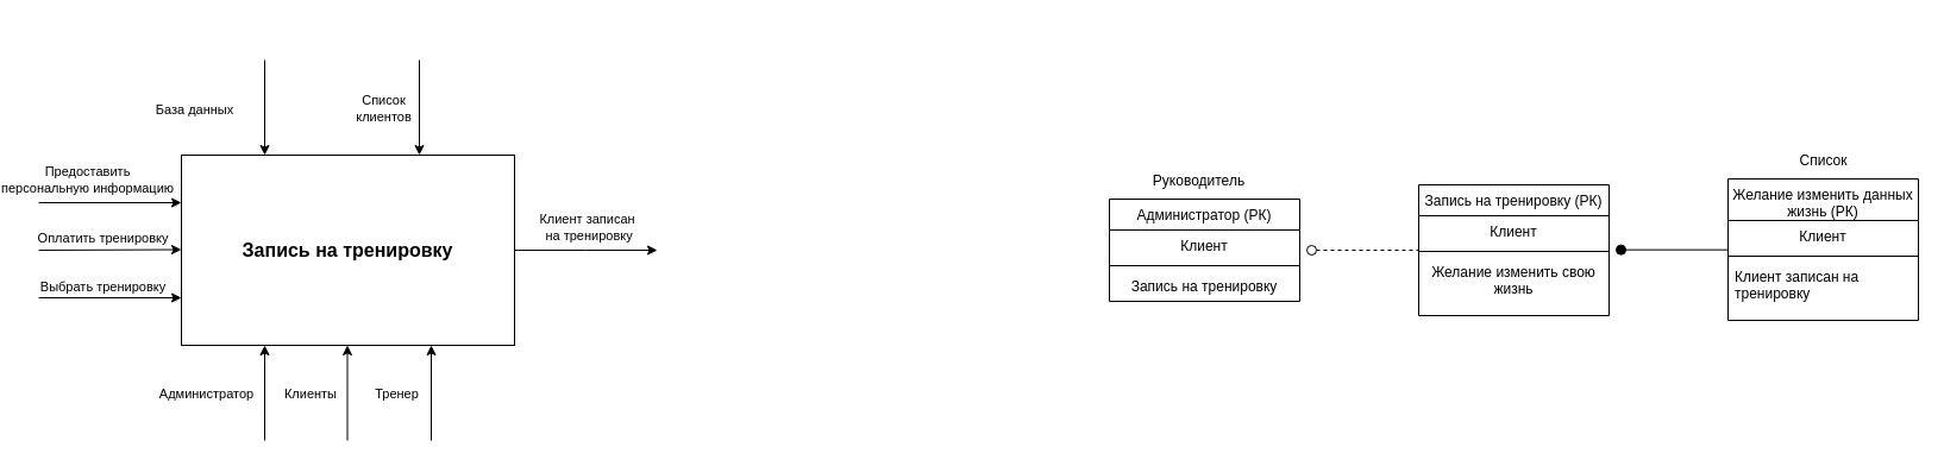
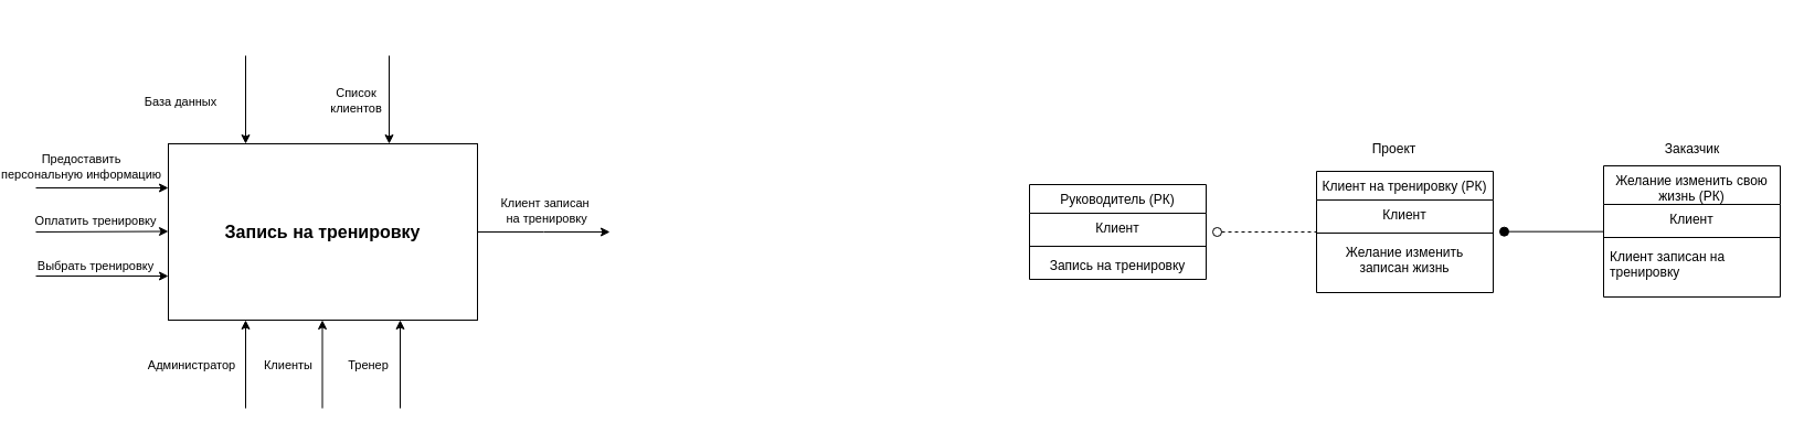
  <mxCell id="0" />
  <mxCell id="1" parent="0" />
  <mxCell id="2" style="edgeStyle=orthogonalEdgeStyle;rounded=0;orthogonalLoop=1;jettySize=auto;html=1;" edge="1" parent="1" source="4"><mxGeometry relative="1" as="geometry"><mxPoint x="540" y="210" as="targetPoint" /></mxGeometry></mxCell>
  <mxCell id="3" value="Клиент записан&lt;br&gt;&amp;nbsp;на тренировку" style="edgeLabel;html=1;align=center;verticalAlign=middle;resizable=0;points=[];" vertex="1" connectable="0" parent="2"><mxGeometry x="0.044" y="1" relative="1" as="geometry"><mxPoint x="-2" y="-19" as="offset" /></mxGeometry></mxCell>
  <mxCell id="4" value="&lt;span style=&quot;font-size: 16px;&quot;&gt;&lt;b&gt;Запись на тренировку&lt;/b&gt;&lt;/span&gt;" style="rounded=0;whiteSpace=wrap;html=1;" vertex="1" parent="1"><mxGeometry x="140" y="130" width="280" height="160" as="geometry" /></mxCell>
  <mxCell id="5" value="" style="endArrow=classic;html=1;rounded=0;entryX=0;entryY=0.25;entryDx=0;entryDy=0;" edge="1" parent="1" target="4"><mxGeometry width="50" height="50" relative="1" as="geometry"><mxPoint x="20" y="170" as="sourcePoint" /><mxPoint x="290" y="270" as="targetPoint" /></mxGeometry></mxCell>
  <mxCell id="6" value="Предоставить &lt;br&gt;персональную информацию" style="edgeLabel;html=1;align=center;verticalAlign=middle;resizable=0;points=[];" vertex="1" connectable="0" parent="5"><mxGeometry x="-0.093" y="2" relative="1" as="geometry"><mxPoint x="-14" y="-18" as="offset" /></mxGeometry></mxCell>
  <mxCell id="7" value="" style="endArrow=classic;html=1;rounded=0;entryX=0;entryY=0.25;entryDx=0;entryDy=0;" edge="1" parent="1"><mxGeometry width="50" height="50" relative="1" as="geometry"><mxPoint x="20" y="210" as="sourcePoint" /><mxPoint x="140" y="209.5" as="targetPoint" /></mxGeometry></mxCell>
  <mxCell id="8" value="Оплатить тренировку" style="edgeLabel;html=1;align=center;verticalAlign=middle;resizable=0;points=[];" vertex="1" connectable="0" parent="7"><mxGeometry x="-0.093" y="3" relative="1" as="geometry"><mxPoint y="-7" as="offset" /></mxGeometry></mxCell>
  <mxCell id="9" value="" style="endArrow=classic;html=1;rounded=0;entryX=0;entryY=0.25;entryDx=0;entryDy=0;" edge="1" parent="1"><mxGeometry width="50" height="50" relative="1" as="geometry"><mxPoint x="20" y="250" as="sourcePoint" /><mxPoint x="140" y="250" as="targetPoint" /></mxGeometry></mxCell>
  <mxCell id="10" value="Выбрать тренировку" style="edgeLabel;html=1;align=center;verticalAlign=middle;resizable=0;points=[];" vertex="1" connectable="0" parent="9"><mxGeometry x="-0.11" y="2" relative="1" as="geometry"><mxPoint y="-8" as="offset" /></mxGeometry></mxCell>
  <mxCell id="11" value="" style="endArrow=classic;html=1;rounded=0;entryX=0.25;entryY=0;entryDx=0;entryDy=0;" edge="1" parent="1" target="4"><mxGeometry width="50" height="50" relative="1" as="geometry"><mxPoint x="210" y="50" as="sourcePoint" /><mxPoint x="181.72" y="130" as="targetPoint" /></mxGeometry></mxCell>
  <mxCell id="12" value="База данных" style="edgeLabel;html=1;align=center;verticalAlign=middle;resizable=0;points=[];rotation=0;" vertex="1" connectable="0" parent="11"><mxGeometry x="-0.035" y="1" relative="1" as="geometry"><mxPoint x="-61" y="2" as="offset" /></mxGeometry></mxCell>
  <mxCell id="13" value="" style="endArrow=classic;html=1;rounded=0;entryX=0.25;entryY=0;entryDx=0;entryDy=0;" edge="1" parent="1"><mxGeometry width="50" height="50" relative="1" as="geometry"><mxPoint x="340" y="50" as="sourcePoint" /><mxPoint x="340" y="130" as="targetPoint" /></mxGeometry></mxCell>
  <mxCell id="14" value="Список &lt;br&gt;клиентов" style="edgeLabel;html=1;align=center;verticalAlign=middle;resizable=0;points=[];rotation=0;" vertex="1" connectable="0" parent="1"><mxGeometry x="310" y="20" as="geometry"><mxPoint x="-1.0" y="70" as="offset" /></mxGeometry></mxCell>
  <mxCell id="15" value="" style="endArrow=classic;html=1;rounded=0;entryX=0.75;entryY=1;entryDx=0;entryDy=0;" edge="1" parent="1" target="4"><mxGeometry width="50" height="50" relative="1" as="geometry"><mxPoint x="350" y="370" as="sourcePoint" /><mxPoint x="220" y="480" as="targetPoint" /></mxGeometry></mxCell>
  <mxCell id="16" value="Тренер" style="edgeLabel;html=1;align=center;verticalAlign=middle;resizable=0;points=[];rotation=0;" vertex="1" connectable="0" parent="15"><mxGeometry x="-0.035" y="1" relative="1" as="geometry"><mxPoint x="-29" y="-1" as="offset" /></mxGeometry></mxCell>
  <mxCell id="17" value="" style="endArrow=classic;html=1;rounded=0;entryX=0.25;entryY=1;entryDx=0;entryDy=0;" edge="1" parent="1"><mxGeometry width="50" height="50" relative="1" as="geometry"><mxPoint x="279.5" y="370" as="sourcePoint" /><mxPoint x="279.5" y="290" as="targetPoint" /></mxGeometry></mxCell>
  <mxCell id="18" value="Клиенты&amp;nbsp;" style="edgeLabel;html=1;align=center;verticalAlign=middle;resizable=0;points=[];rotation=0;" vertex="1" connectable="0" parent="17"><mxGeometry x="-0.035" y="1" relative="1" as="geometry"><mxPoint x="-29" y="-1" as="offset" /></mxGeometry></mxCell>
  <mxCell id="19" value="" style="endArrow=classic;html=1;rounded=0;entryX=0.25;entryY=1;entryDx=0;entryDy=0;" edge="1" parent="1"><mxGeometry width="50" height="50" relative="1" as="geometry"><mxPoint x="210" y="370" as="sourcePoint" /><mxPoint x="210" y="290" as="targetPoint" /></mxGeometry></mxCell>
  <mxCell id="20" value="Администратор" style="edgeLabel;html=1;align=center;verticalAlign=middle;resizable=0;points=[];rotation=0;" vertex="1" connectable="0" parent="19"><mxGeometry x="-0.035" y="1" relative="1" as="geometry"><mxPoint x="-49" y="-1" as="offset" /></mxGeometry></mxCell>
- <mxCell id="21" value="&lt;span style=&quot;font-weight: normal;&quot;&gt;Администратор (РК)&lt;/span&gt;" style="swimlane;fontStyle=1;align=center;verticalAlign=top;childLayout=stackLayout;horizontal=1;startSize=26;horizontalStack=0;resizeParent=1;resizeParentMax=0;resizeLast=0;collapsible=1;marginBottom=0;whiteSpace=wrap;html=1;" vertex="1" parent="1"><mxGeometry x="920" y="167" width="160" height="86" as="geometry" /></mxCell>
+ <mxCell id="21" value="&lt;span style=&quot;font-weight: normal;&quot;&gt;Руководитель (РК)&lt;/span&gt;" style="swimlane;fontStyle=1;align=center;verticalAlign=top;childLayout=stackLayout;horizontal=1;startSize=26;horizontalStack=0;resizeParent=1;resizeParentMax=0;resizeLast=0;collapsible=1;marginBottom=0;whiteSpace=wrap;html=1;" vertex="1" parent="1"><mxGeometry x="920" y="167" width="160" height="86" as="geometry" /></mxCell>
  <mxCell id="22" value="Клиент" style="text;strokeColor=none;fillColor=none;align=center;verticalAlign=top;spacingLeft=4;spacingRight=4;overflow=hidden;rotatable=0;points=[[0,0.5],[1,0.5]];portConstraint=eastwest;whiteSpace=wrap;html=1;" vertex="1" parent="21"><mxGeometry y="26" width="160" height="26" as="geometry" /></mxCell>
  <mxCell id="23" value="" style="line;strokeWidth=1;fillColor=none;align=left;verticalAlign=middle;spacingTop=-1;spacingLeft=3;spacingRight=3;rotatable=0;labelPosition=right;points=[];portConstraint=eastwest;strokeColor=inherit;" vertex="1" parent="21"><mxGeometry y="52" width="160" height="8" as="geometry" /></mxCell>
  <mxCell id="24" value="Запись на тренировку" style="text;strokeColor=none;fillColor=none;align=center;verticalAlign=top;spacingLeft=4;spacingRight=4;overflow=hidden;rotatable=0;points=[[0,0.5],[1,0.5]];portConstraint=eastwest;whiteSpace=wrap;html=1;" vertex="1" parent="21"><mxGeometry y="60" width="160" height="26" as="geometry" /></mxCell>
  <mxCell id="25" value="" style="html=1;verticalAlign=bottom;startArrow=oval;startFill=0;endArrow=none;startSize=8;curved=0;rounded=0;endFill=0;dashed=1;" edge="1" parent="1"><mxGeometry width="60" relative="1" as="geometry"><mxPoint x="1090" y="210" as="sourcePoint" /><mxPoint x="1180" y="210" as="targetPoint" /></mxGeometry></mxCell>
- <mxCell id="26" value="&lt;span style=&quot;font-weight: normal;&quot;&gt;Запись на тренировку (РК)&lt;/span&gt;" style="swimlane;fontStyle=1;align=center;verticalAlign=top;childLayout=stackLayout;horizontal=1;startSize=26;horizontalStack=0;resizeParent=1;resizeParentMax=0;resizeLast=0;collapsible=1;marginBottom=0;whiteSpace=wrap;html=1;" vertex="1" parent="1"><mxGeometry x="1180" y="155" width="160" height="110" as="geometry" /></mxCell>
+ <mxCell id="26" value="&lt;span style=&quot;font-weight: normal;&quot;&gt;Клиент на тренировку (РК)&lt;/span&gt;" style="swimlane;fontStyle=1;align=center;verticalAlign=top;childLayout=stackLayout;horizontal=1;startSize=26;horizontalStack=0;resizeParent=1;resizeParentMax=0;resizeLast=0;collapsible=1;marginBottom=0;whiteSpace=wrap;html=1;" vertex="1" parent="1"><mxGeometry x="1180" y="155" width="160" height="110" as="geometry" /></mxCell>
  <mxCell id="27" value="Клиент" style="text;strokeColor=none;fillColor=none;align=center;verticalAlign=top;spacingLeft=4;spacingRight=4;overflow=hidden;rotatable=0;points=[[0,0.5],[1,0.5]];portConstraint=eastwest;whiteSpace=wrap;html=1;" vertex="1" parent="26"><mxGeometry y="26" width="160" height="26" as="geometry" /></mxCell>
  <mxCell id="28" value="" style="line;strokeWidth=1;fillColor=none;align=left;verticalAlign=middle;spacingTop=-1;spacingLeft=3;spacingRight=3;rotatable=0;labelPosition=right;points=[];portConstraint=eastwest;strokeColor=inherit;" vertex="1" parent="26"><mxGeometry y="52" width="160" height="8" as="geometry" /></mxCell>
- <mxCell id="29" value="Желание изменить свою жизнь" style="text;strokeColor=none;fillColor=none;align=center;verticalAlign=top;spacingLeft=4;spacingRight=4;overflow=hidden;rotatable=0;points=[[0,0.5],[1,0.5]];portConstraint=eastwest;whiteSpace=wrap;html=1;" vertex="1" parent="26"><mxGeometry y="60" width="160" height="50" as="geometry" /></mxCell>
+ <mxCell id="29" value="Желание изменить записан жизнь" style="text;strokeColor=none;fillColor=none;align=center;verticalAlign=top;spacingLeft=4;spacingRight=4;overflow=hidden;rotatable=0;points=[[0,0.5],[1,0.5]];portConstraint=eastwest;whiteSpace=wrap;html=1;" vertex="1" parent="26"><mxGeometry y="60" width="160" height="50" as="geometry" /></mxCell>
  <mxCell id="30" value="" style="html=1;verticalAlign=bottom;startArrow=oval;startFill=1;endArrow=none;startSize=8;curved=0;rounded=0;endFill=0;" edge="1" parent="1"><mxGeometry width="60" relative="1" as="geometry"><mxPoint x="1350" y="209.67" as="sourcePoint" /><mxPoint x="1440" y="209.67" as="targetPoint" /></mxGeometry></mxCell>
- <mxCell id="31" value="&lt;span style=&quot;font-weight: 400;&quot;&gt;Желание изменить данных&lt;br&gt;жизнь (РК)&lt;br&gt;&lt;/span&gt;" style="swimlane;fontStyle=1;align=center;verticalAlign=top;childLayout=stackLayout;horizontal=1;startSize=35;horizontalStack=0;resizeParent=1;resizeParentMax=0;resizeLast=0;collapsible=1;marginBottom=0;whiteSpace=wrap;html=1;" vertex="1" parent="1"><mxGeometry x="1440" y="150" width="160" height="119" as="geometry" /></mxCell>
+ <mxCell id="31" value="&lt;span style=&quot;font-weight: 400;&quot;&gt;Желание изменить свою&lt;br&gt;жизнь (РК)&lt;br&gt;&lt;/span&gt;" style="swimlane;fontStyle=1;align=center;verticalAlign=top;childLayout=stackLayout;horizontal=1;startSize=35;horizontalStack=0;resizeParent=1;resizeParentMax=0;resizeLast=0;collapsible=1;marginBottom=0;whiteSpace=wrap;html=1;" vertex="1" parent="1"><mxGeometry x="1440" y="150" width="160" height="119" as="geometry" /></mxCell>
  <mxCell id="32" value="Клиент" style="text;strokeColor=none;fillColor=none;align=center;verticalAlign=top;spacingLeft=4;spacingRight=4;overflow=hidden;rotatable=0;points=[[0,0.5],[1,0.5]];portConstraint=eastwest;whiteSpace=wrap;html=1;" vertex="1" parent="31"><mxGeometry y="35" width="160" height="26" as="geometry" /></mxCell>
  <mxCell id="33" value="" style="line;strokeWidth=1;fillColor=none;align=left;verticalAlign=middle;spacingTop=-1;spacingLeft=3;spacingRight=3;rotatable=0;labelPosition=right;points=[];portConstraint=eastwest;strokeColor=inherit;" vertex="1" parent="31"><mxGeometry y="61" width="160" height="8" as="geometry" /></mxCell>
  <mxCell id="34" value="Клиент записан на тренировку" style="text;strokeColor=none;fillColor=none;align=left;verticalAlign=top;spacingLeft=4;spacingRight=4;overflow=hidden;rotatable=0;points=[[0,0.5],[1,0.5]];portConstraint=eastwest;whiteSpace=wrap;html=1;" vertex="1" parent="31"><mxGeometry y="69" width="160" height="50" as="geometry" /></mxCell>
- <mxCell id="35" value="Руководитель" style="text;html=1;align=center;verticalAlign=middle;resizable=0;points=[];autosize=1;strokeColor=none;fillColor=none;" vertex="1" parent="1"><mxGeometry x="945" y="137" width="100" height="30" as="geometry" /></mxCell>
- <mxCell id="37" value="Список" style="text;html=1;align=center;verticalAlign=middle;resizable=0;points=[];autosize=1;strokeColor=none;fillColor=none;" vertex="1" parent="1"><mxGeometry x="1485" y="120" width="70" height="30" as="geometry" /></mxCell>
+ <mxCell id="36" value="Проект" style="text;html=1;align=center;verticalAlign=middle;resizable=0;points=[];autosize=1;strokeColor=none;fillColor=none;" vertex="1" parent="1"><mxGeometry x="1220" y="120" width="60" height="30" as="geometry" /></mxCell>
+ <mxCell id="37" value="Заказчик" style="text;html=1;align=center;verticalAlign=middle;resizable=0;points=[];autosize=1;strokeColor=none;fillColor=none;" vertex="1" parent="1"><mxGeometry x="1485" y="120" width="70" height="30" as="geometry" /></mxCell>
